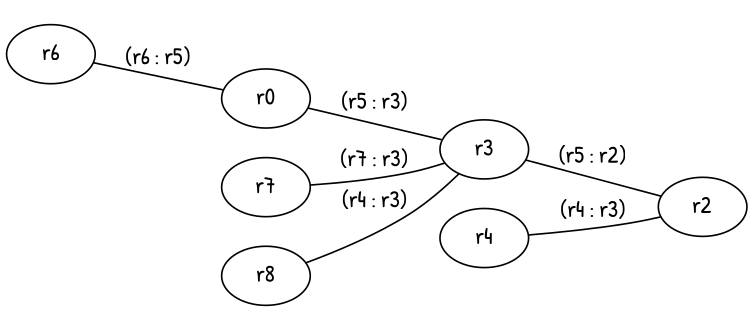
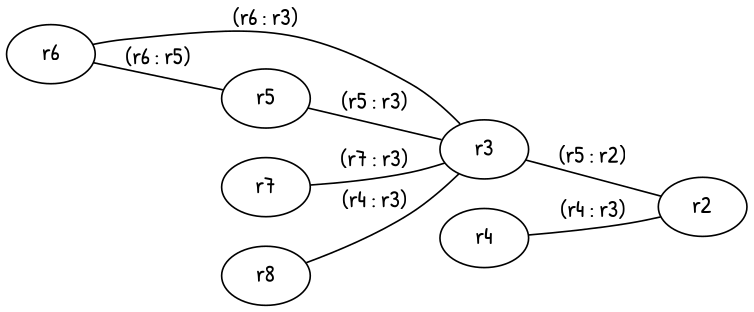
  graph {
    fontname="Patrick Hand"
    rankdir=LR
    node [fontname="Patrick Hand"]
    edge [fontname="Patrick Hand"]
    n1 [label=r6]
    n2 [label=r3]
-   n3 [label=r0]
+   n3 [label=r5]
    n4 [label=r2]
    n5 [label=r7]
    n6 [label=r8]
    n7 [label=r4]
+   n1 -- n2 [label="(r6 : r3)"]
    n1 -- n3 [label="(r6 : r5)"]
    n2 -- n4 [label="(r5 : r2)"]
    n3 -- n2 [label="(r5 : r3)"]
    n5 -- n2 [label="(r7 : r3)"]
    n6 -- n2 [label="(r4 : r3)"]
    n7 -- n4 [label="(r4 : r3)"]
  }
